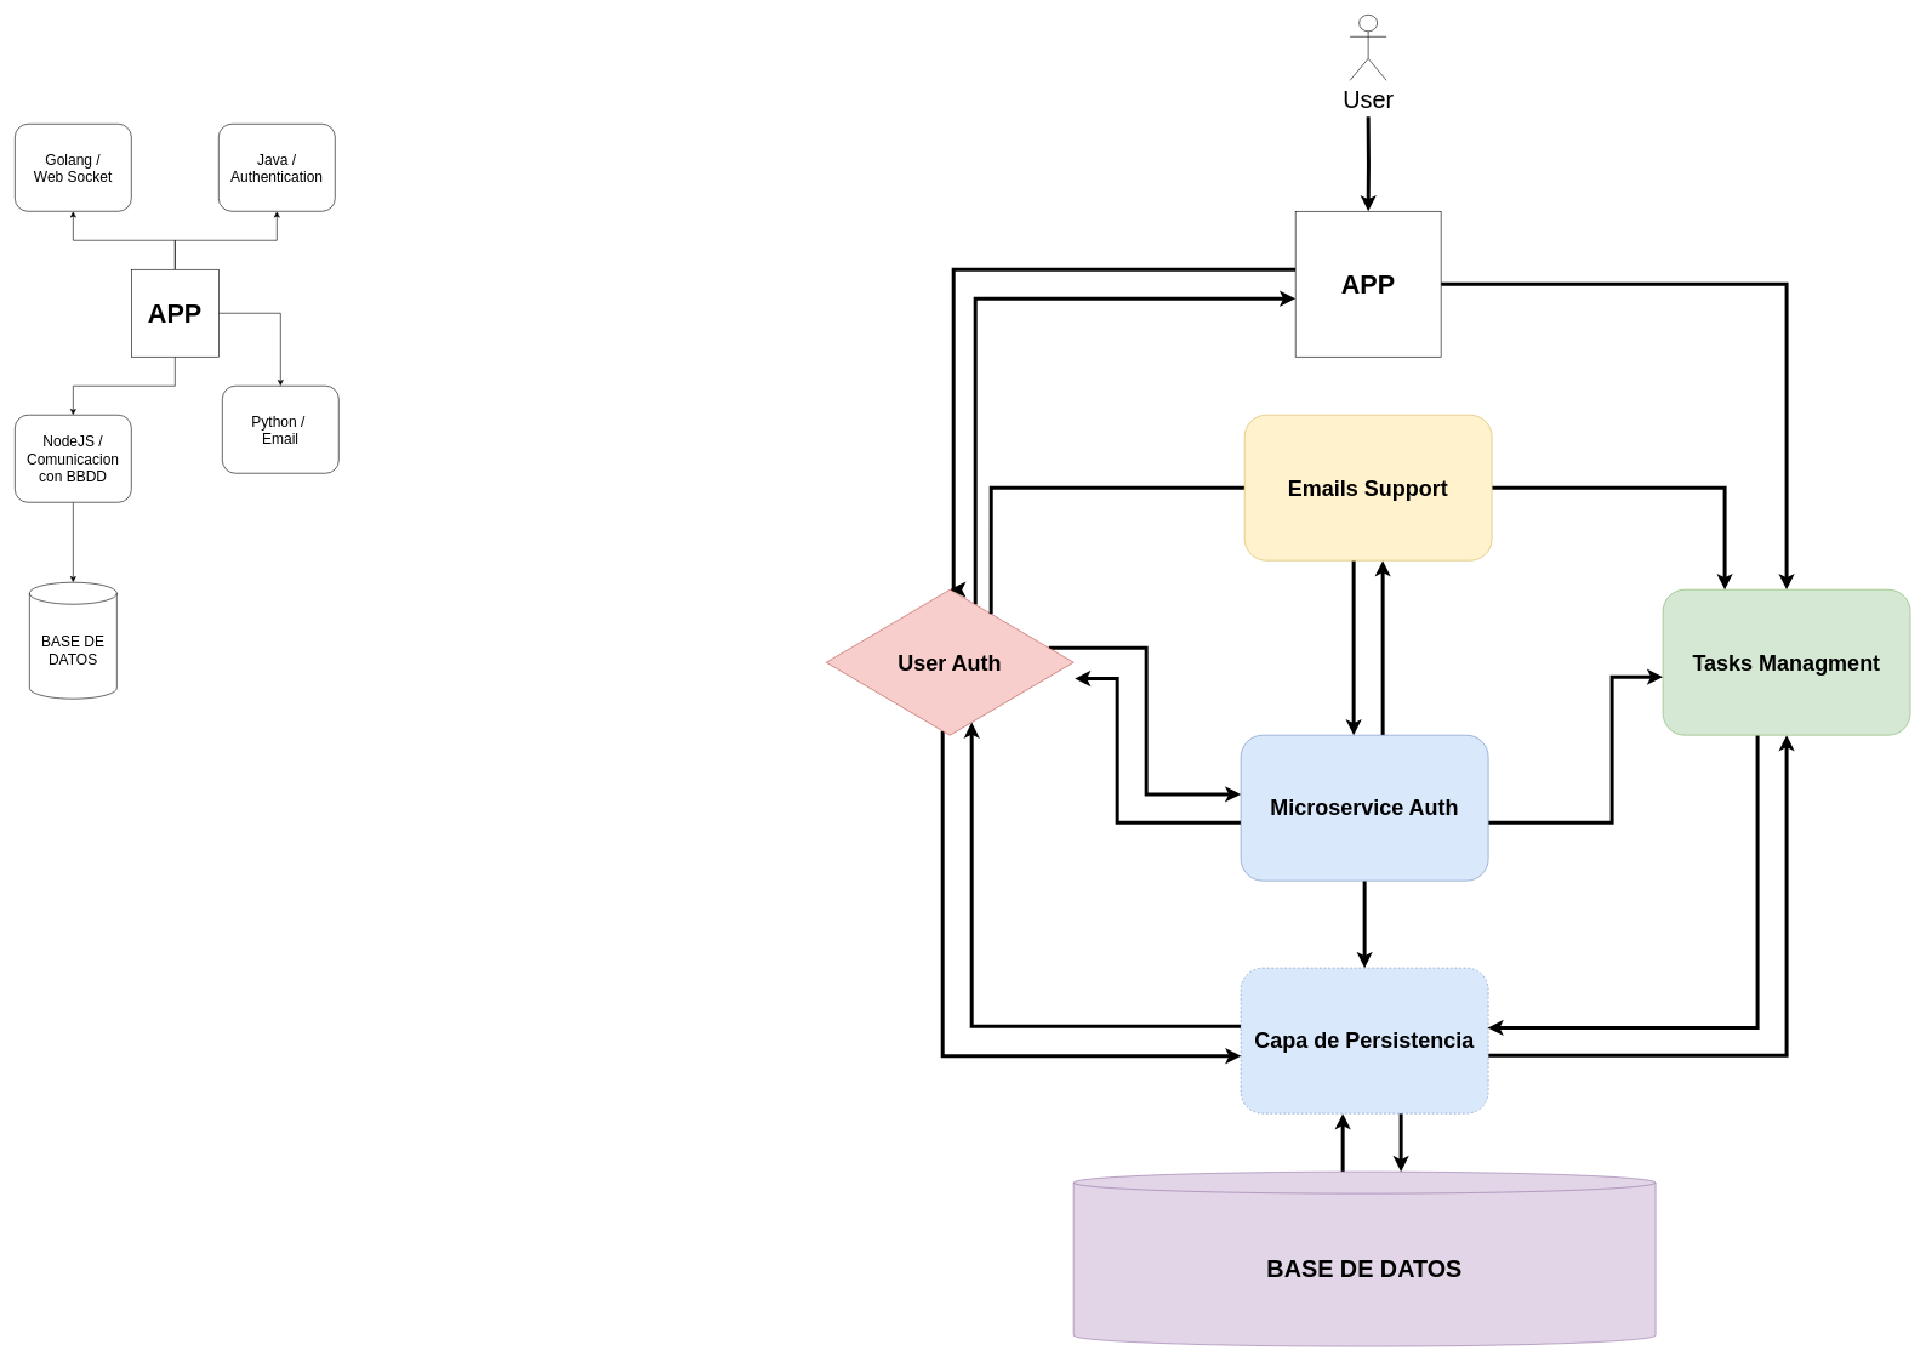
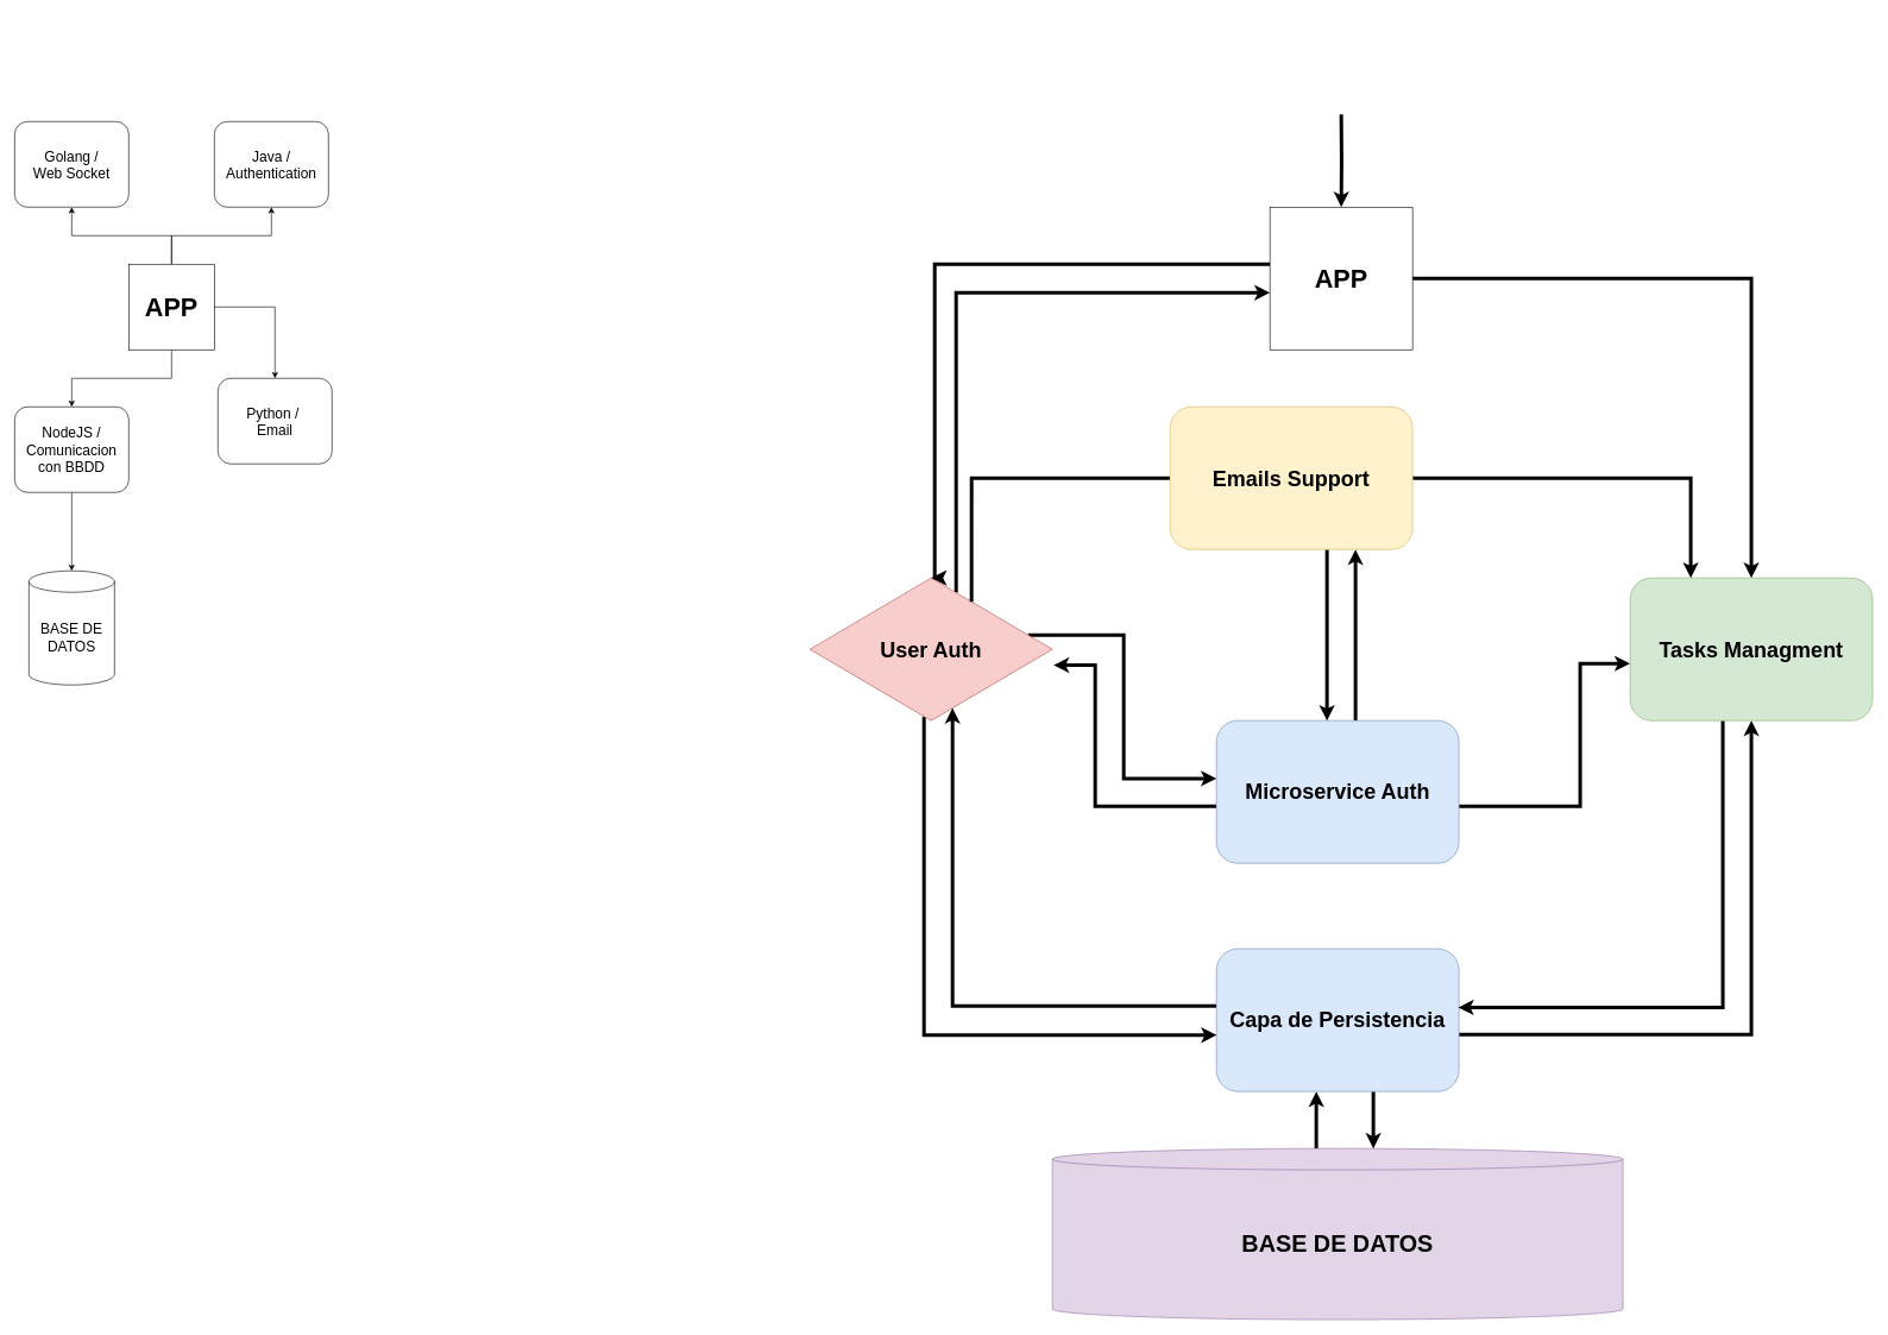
  <mxCell id="0" />
  <mxCell id="1" parent="0" />
  <mxCell id="2" style="edgeStyle=orthogonalEdgeStyle;rounded=0;orthogonalLoop=1;jettySize=auto;html=1;entryX=0.5;entryY=1;entryDx=0;entryDy=0;fontSize=20;" parent="1" source="6" target="7" edge="1"><mxGeometry relative="1" as="geometry"><Array as="points"><mxPoint x="240" y="330" /><mxPoint x="100" y="330" /></Array></mxGeometry></mxCell>
  <mxCell id="3" style="edgeStyle=orthogonalEdgeStyle;rounded=0;orthogonalLoop=1;jettySize=auto;html=1;fontSize=20;" parent="1" source="6" target="8" edge="1"><mxGeometry relative="1" as="geometry" /></mxCell>
  <mxCell id="4" style="edgeStyle=orthogonalEdgeStyle;rounded=0;orthogonalLoop=1;jettySize=auto;html=1;entryX=0.5;entryY=0;entryDx=0;entryDy=0;fontSize=20;" parent="1" source="6" target="10" edge="1"><mxGeometry relative="1" as="geometry" /></mxCell>
  <mxCell id="5" style="edgeStyle=orthogonalEdgeStyle;rounded=0;orthogonalLoop=1;jettySize=auto;html=1;fontSize=20;" parent="1" source="6" target="11" edge="1"><mxGeometry relative="1" as="geometry" /></mxCell>
  <mxCell id="6" value="APP" style="whiteSpace=wrap;html=1;aspect=fixed;fontSize=36;fontStyle=1" parent="1" vertex="1"><mxGeometry x="180" y="370" width="120" height="120" as="geometry" /></mxCell>
  <mxCell id="7" value="Golang /&lt;br style=&quot;font-size: 20px;&quot;&gt;Web Socket" style="rounded=1;whiteSpace=wrap;html=1;fontSize=20;" parent="1" vertex="1"><mxGeometry x="20" y="170" width="160" height="120" as="geometry" /></mxCell>
  <mxCell id="8" value="Java /&lt;br style=&quot;font-size: 20px;&quot;&gt;Authentication" style="rounded=1;whiteSpace=wrap;html=1;fontSize=20;" parent="1" vertex="1"><mxGeometry x="300" y="170" width="160" height="120" as="geometry" /></mxCell>
  <mxCell id="9" style="edgeStyle=orthogonalEdgeStyle;rounded=0;orthogonalLoop=1;jettySize=auto;html=1;entryX=0.5;entryY=0;entryDx=0;entryDy=0;entryPerimeter=0;fontSize=20;" parent="1" source="10" target="12" edge="1"><mxGeometry relative="1" as="geometry" /></mxCell>
  <mxCell id="10" value="NodeJS /&lt;br style=&quot;font-size: 20px;&quot;&gt;Comunicacion con BBDD" style="rounded=1;whiteSpace=wrap;html=1;fontSize=20;" parent="1" vertex="1"><mxGeometry x="20" y="570" width="160" height="120" as="geometry" /></mxCell>
  <mxCell id="11" value="Python /&amp;nbsp;&lt;br&gt;Email" style="rounded=1;whiteSpace=wrap;html=1;fontSize=20;align=center;" parent="1" vertex="1"><mxGeometry x="305" y="530" width="160" height="120" as="geometry" /></mxCell>
  <mxCell id="12" value="BASE DE DATOS" style="shape=cylinder3;whiteSpace=wrap;html=1;boundedLbl=1;backgroundOutline=1;size=15;fontSize=20;" parent="1" vertex="1"><mxGeometry x="40" y="800" width="120" height="160" as="geometry" /></mxCell>
  <mxCell id="13" style="edgeStyle=orthogonalEdgeStyle;rounded=0;orthogonalLoop=1;jettySize=auto;html=1;entryX=0.5;entryY=0;entryDx=0;entryDy=0;strokeWidth=5;fontSize=33;" edge="1" parent="1" source="15" target="30"><mxGeometry relative="1" as="geometry"><Array as="points"><mxPoint x="1310" y="370" /></Array></mxGeometry></mxCell>
  <mxCell id="14" style="edgeStyle=orthogonalEdgeStyle;rounded=0;orthogonalLoop=1;jettySize=auto;html=1;entryX=0.5;entryY=0;entryDx=0;entryDy=0;strokeWidth=5;fontSize=33;" edge="1" parent="1" source="15" target="34"><mxGeometry relative="1" as="geometry" /></mxCell>
  <mxCell id="15" value="APP" style="whiteSpace=wrap;html=1;aspect=fixed;fontSize=36;fontStyle=1" vertex="1" parent="1"><mxGeometry x="1780" y="290" width="200" height="200" as="geometry" /></mxCell>
  <mxCell id="16" style="edgeStyle=orthogonalEdgeStyle;rounded=0;orthogonalLoop=1;jettySize=auto;html=1;fontSize=33;strokeWidth=5;" edge="1" parent="1" source="17" target="21"><mxGeometry relative="1" as="geometry"><Array as="points"><mxPoint x="1845" y="1570" /><mxPoint x="1845" y="1570" /></Array></mxGeometry></mxCell>
  <mxCell id="17" value="BASE DE DATOS" style="shape=cylinder3;whiteSpace=wrap;html=1;boundedLbl=1;backgroundOutline=1;size=15;fontSize=33;fillColor=#e1d5e7;strokeColor=#9673a6;fontStyle=1" vertex="1" parent="1"><mxGeometry x="1475" y="1610" width="800" height="240" as="geometry" /></mxCell>
  <mxCell id="18" value="" style="edgeStyle=orthogonalEdgeStyle;rounded=0;orthogonalLoop=1;jettySize=auto;html=1;fontSize=30;strokeWidth=5;" edge="1" parent="1" source="21" target="17"><mxGeometry relative="1" as="geometry"><Array as="points"><mxPoint x="1925" y="1570" /><mxPoint x="1925" y="1570" /></Array></mxGeometry></mxCell>
  <mxCell id="19" style="edgeStyle=orthogonalEdgeStyle;rounded=0;orthogonalLoop=1;jettySize=auto;html=1;strokeWidth=5;fontSize=33;" edge="1" parent="1" source="21" target="30"><mxGeometry relative="1" as="geometry"><Array as="points"><mxPoint x="1335" y="1410" /></Array></mxGeometry></mxCell>
  <mxCell id="20" style="edgeStyle=orthogonalEdgeStyle;rounded=0;orthogonalLoop=1;jettySize=auto;html=1;strokeWidth=5;fontSize=33;" edge="1" parent="1" source="21" target="34"><mxGeometry relative="1" as="geometry"><Array as="points"><mxPoint x="2455" y="1450" /></Array></mxGeometry></mxCell>
- <mxCell id="21" value="Capa de Persistencia" style="rounded=1;whiteSpace=wrap;html=1;fontSize=30;fillColor=#dae8fc;strokeColor=#6c8ebf;fontStyle=1;dashed=1;" vertex="1" parent="1"><mxGeometry x="1705" y="1330" width="340" height="200" as="geometry" /></mxCell>
- <mxCell id="22" style="edgeStyle=orthogonalEdgeStyle;rounded=0;orthogonalLoop=1;jettySize=auto;html=1;strokeWidth=5;fontSize=33;" edge="1" parent="1" source="26" target="21"><mxGeometry relative="1" as="geometry" /></mxCell>
+ <mxCell id="21" value="Capa de Persistencia" style="rounded=1;whiteSpace=wrap;html=1;fontSize=30;fillColor=#dae8fc;strokeColor=#6c8ebf;fontStyle=1" vertex="1" parent="1"><mxGeometry x="1705" y="1330" width="340" height="200" as="geometry" /></mxCell>
  <mxCell id="23" style="edgeStyle=orthogonalEdgeStyle;rounded=0;orthogonalLoop=1;jettySize=auto;html=1;strokeWidth=5;fontSize=33;" edge="1" parent="1" source="26"><mxGeometry relative="1" as="geometry"><mxPoint x="2285" y="930" as="targetPoint" /><Array as="points"><mxPoint x="2215" y="1130" /><mxPoint x="2215" y="930" /><mxPoint x="2285" y="930" /></Array></mxGeometry></mxCell>
  <mxCell id="24" style="edgeStyle=orthogonalEdgeStyle;rounded=0;orthogonalLoop=1;jettySize=auto;html=1;entryX=1.005;entryY=0.611;entryDx=0;entryDy=0;entryPerimeter=0;strokeWidth=5;fontSize=33;" edge="1" parent="1" source="26" target="30"><mxGeometry relative="1" as="geometry"><Array as="points"><mxPoint x="1535" y="1130" /><mxPoint x="1535" y="932" /></Array></mxGeometry></mxCell>
  <mxCell id="25" style="edgeStyle=orthogonalEdgeStyle;rounded=0;orthogonalLoop=1;jettySize=auto;html=1;strokeWidth=5;fontSize=33;" edge="1" parent="1" source="26" target="38"><mxGeometry relative="1" as="geometry"><Array as="points"><mxPoint x="1900" y="840" /><mxPoint x="1900" y="840" /></Array></mxGeometry></mxCell>
  <mxCell id="26" value="Microservice Auth" style="rounded=1;whiteSpace=wrap;html=1;fontSize=30;fillColor=#dae8fc;strokeColor=#6c8ebf;fontStyle=1" vertex="1" parent="1"><mxGeometry x="1705" y="1010" width="340" height="200" as="geometry" /></mxCell>
  <mxCell id="27" style="edgeStyle=orthogonalEdgeStyle;rounded=0;orthogonalLoop=1;jettySize=auto;html=1;strokeWidth=5;fontSize=33;" edge="1" parent="1" source="30" target="15"><mxGeometry relative="1" as="geometry"><Array as="points"><mxPoint x="1340" y="410" /></Array></mxGeometry></mxCell>
  <mxCell id="28" style="edgeStyle=orthogonalEdgeStyle;rounded=0;orthogonalLoop=1;jettySize=auto;html=1;entryX=0.001;entryY=0.605;entryDx=0;entryDy=0;entryPerimeter=0;strokeWidth=5;fontSize=33;" edge="1" parent="1" source="30" target="21"><mxGeometry relative="1" as="geometry"><Array as="points"><mxPoint x="1295" y="1451" /></Array></mxGeometry></mxCell>
  <mxCell id="29" style="edgeStyle=orthogonalEdgeStyle;rounded=0;orthogonalLoop=1;jettySize=auto;html=1;entryX=0;entryY=0.406;entryDx=0;entryDy=0;entryPerimeter=0;strokeWidth=5;fontSize=33;" edge="1" parent="1" source="30" target="26"><mxGeometry relative="1" as="geometry"><Array as="points"><mxPoint x="1575" y="890" /><mxPoint x="1575" y="1091" /></Array></mxGeometry></mxCell>
  <mxCell id="30" value="User Auth" style="rhombus;whiteSpace=wrap;html=1;fontSize=30;fillColor=#f8cecc;strokeColor=#b85450;fontStyle=1;" vertex="1" parent="1"><mxGeometry x="1135" y="810" width="340" height="200" as="geometry" /></mxCell>
  <mxCell id="31" style="edgeStyle=orthogonalEdgeStyle;rounded=0;orthogonalLoop=1;jettySize=auto;html=1;entryX=0.5;entryY=0;entryDx=0;entryDy=0;strokeWidth=5;fontSize=33;" edge="1" parent="1" target="15"><mxGeometry relative="1" as="geometry"><mxPoint x="1880" y="160" as="sourcePoint" /></mxGeometry></mxCell>
- <mxCell id="32" value="User" style="shape=umlActor;verticalLabelPosition=bottom;verticalAlign=top;html=1;outlineConnect=0;fontSize=33;" vertex="1" parent="1"><mxGeometry x="1855" y="20" width="50" height="90" as="geometry" /></mxCell>
  <mxCell id="33" style="edgeStyle=orthogonalEdgeStyle;rounded=0;orthogonalLoop=1;jettySize=auto;html=1;entryX=0.997;entryY=0.411;entryDx=0;entryDy=0;entryPerimeter=0;strokeWidth=5;fontSize=33;" edge="1" parent="1" source="34" target="21"><mxGeometry relative="1" as="geometry"><Array as="points"><mxPoint x="2415" y="1412" /></Array></mxGeometry></mxCell>
  <mxCell id="34" value="Tasks Managment" style="rounded=1;whiteSpace=wrap;html=1;fontSize=30;fillColor=#d5e8d4;strokeColor=#82b366;fontStyle=1" vertex="1" parent="1"><mxGeometry x="2285" y="810" width="340" height="200" as="geometry" /></mxCell>
  <mxCell id="35" style="edgeStyle=orthogonalEdgeStyle;rounded=0;orthogonalLoop=1;jettySize=auto;html=1;strokeWidth=5;fontSize=33;" edge="1" parent="1" source="38" target="26"><mxGeometry relative="1" as="geometry"><Array as="points"><mxPoint x="1860" y="950" /><mxPoint x="1860" y="950" /></Array></mxGeometry></mxCell>
  <mxCell id="36" style="edgeStyle=orthogonalEdgeStyle;rounded=0;orthogonalLoop=1;jettySize=auto;html=1;entryX=0.75;entryY=0;entryDx=0;entryDy=0;strokeWidth=5;fontSize=33;endArrow=none;" edge="1" parent="1" source="38" target="30"><mxGeometry relative="1" as="geometry" /></mxCell>
  <mxCell id="37" style="edgeStyle=orthogonalEdgeStyle;rounded=0;orthogonalLoop=1;jettySize=auto;html=1;entryX=0.25;entryY=0;entryDx=0;entryDy=0;strokeWidth=5;fontSize=33;" edge="1" parent="1" source="38" target="34"><mxGeometry relative="1" as="geometry" /></mxCell>
- <mxCell id="38" value="Emails Support" style="rounded=1;whiteSpace=wrap;html=1;fontSize=30;fillColor=#fff2cc;strokeColor=#d6b656;fontStyle=1" vertex="1" parent="1"><mxGeometry x="1710" y="570" width="340" height="200" as="geometry" /></mxCell>
+ <mxCell id="38" value="Emails Support" style="rounded=1;whiteSpace=wrap;html=1;fontSize=30;fillColor=#fff2cc;strokeColor=#d6b656;fontStyle=1" vertex="1" parent="1"><mxGeometry x="1640" y="570" width="340" height="200" as="geometry" /></mxCell>
